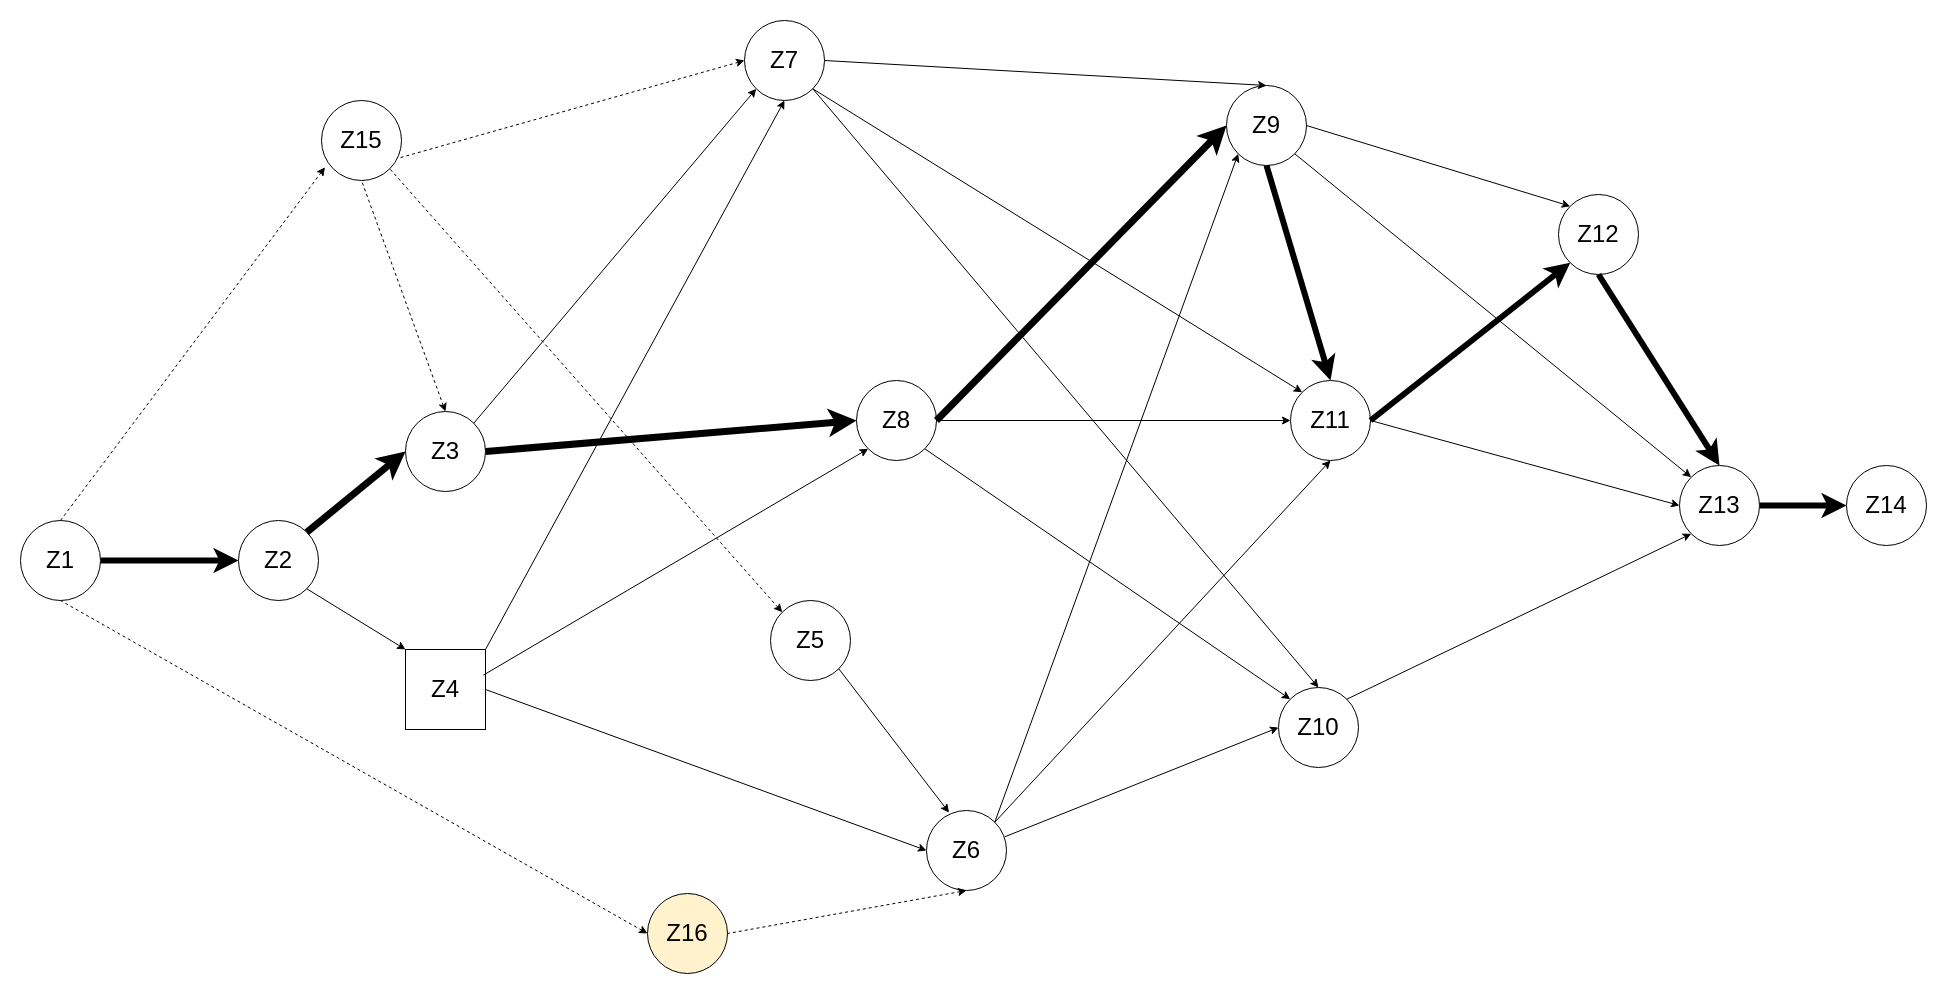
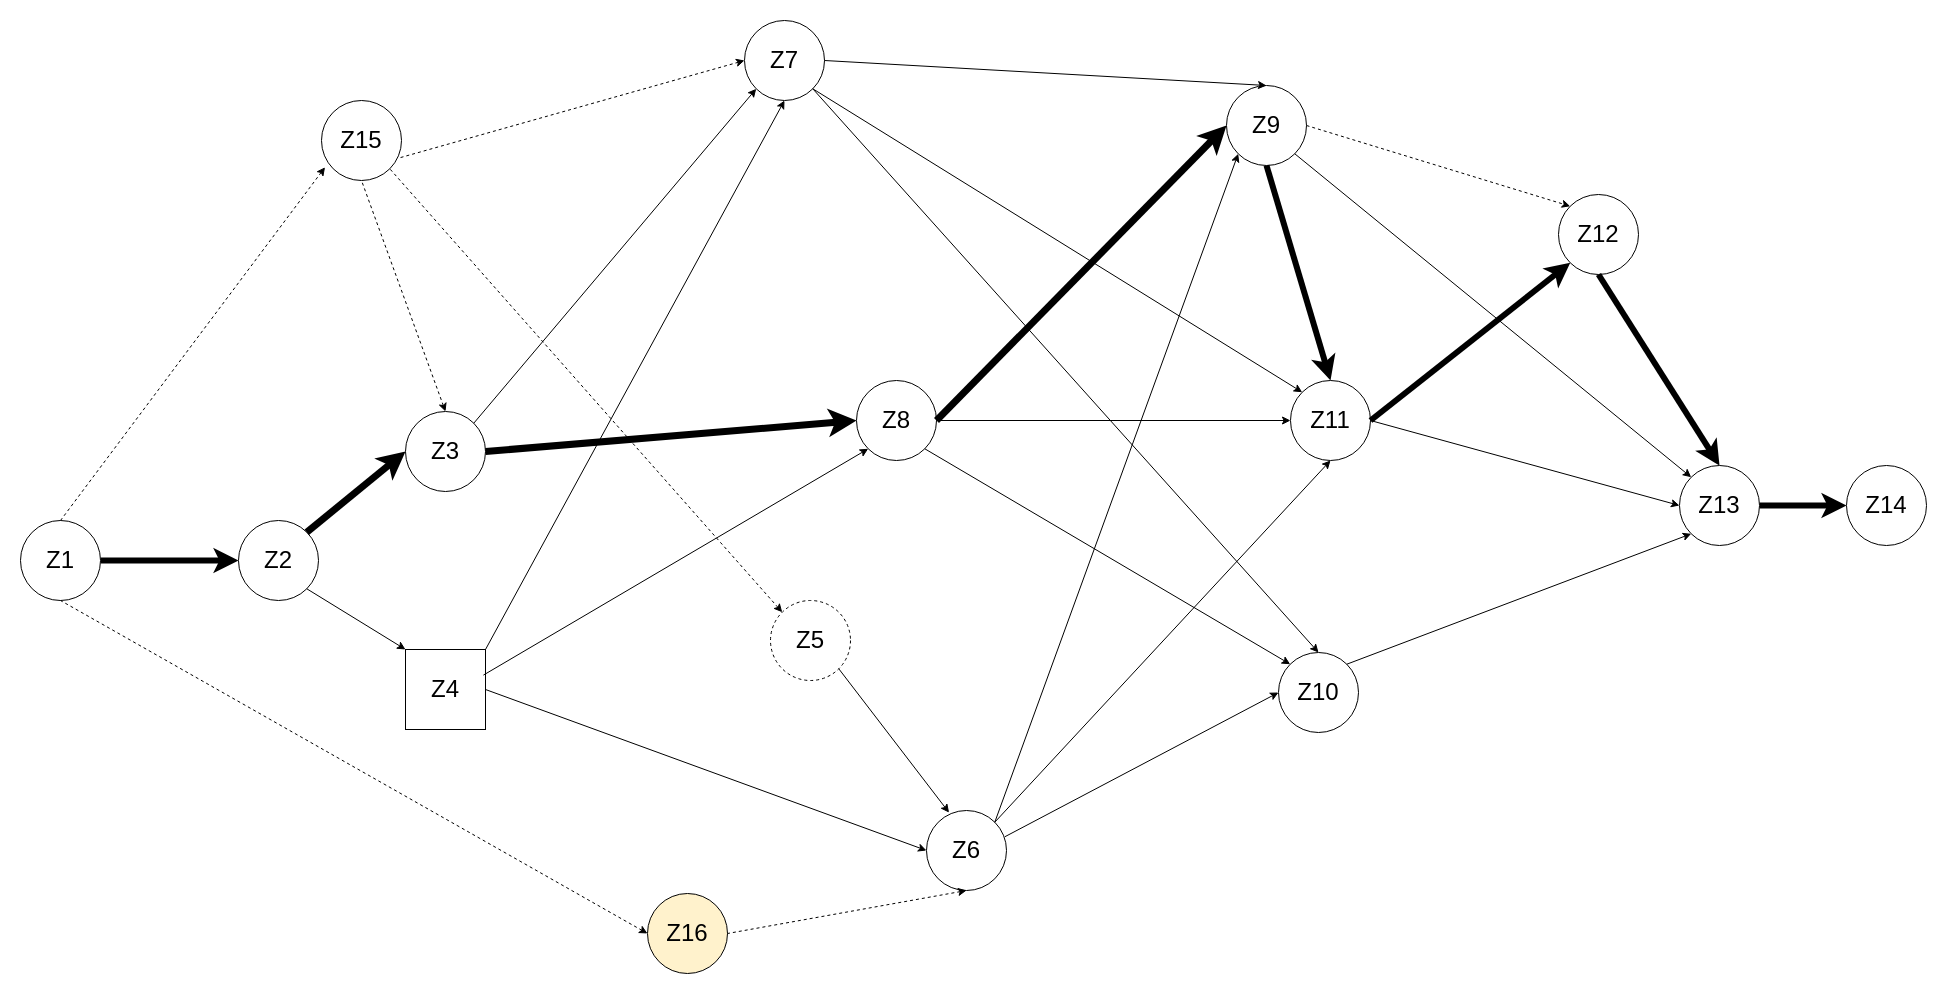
  <mxCell id="0" />
  <mxCell id="1" parent="0" />
  <mxCell id="2" style="edgeStyle=orthogonalEdgeStyle;rounded=0;orthogonalLoop=1;jettySize=auto;html=1;entryX=0;entryY=0.5;entryDx=0;entryDy=0;jumpSize=16;strokeWidth=6;" edge="1" parent="1" source="3" target="4"><mxGeometry relative="1" as="geometry" /></mxCell>
  <mxCell id="3" value="&lt;font style=&quot;font-size: 24px;&quot;&gt;Z1&lt;/font&gt;" style="ellipse;whiteSpace=wrap;html=1;aspect=fixed;" vertex="1" parent="1"><mxGeometry x="20" y="520" width="80" height="80" as="geometry" /></mxCell>
  <mxCell id="4" value="&lt;span style=&quot;font-size: 24px;&quot;&gt;Z2&lt;/span&gt;" style="ellipse;whiteSpace=wrap;html=1;aspect=fixed;" vertex="1" parent="1"><mxGeometry x="238" y="520" width="80" height="80" as="geometry" /></mxCell>
  <mxCell id="5" value="&lt;span style=&quot;font-size: 24px;&quot;&gt;Z4&lt;/span&gt;" style="whiteSpace=wrap;html=1;aspect=fixed;rounded=0;" vertex="1" parent="1"><mxGeometry x="405" y="649" width="80" height="80" as="geometry" /></mxCell>
  <mxCell id="6" value="&lt;span style=&quot;font-size: 24px;&quot;&gt;Z3&lt;/span&gt;" style="ellipse;whiteSpace=wrap;html=1;aspect=fixed;" vertex="1" parent="1"><mxGeometry x="405" y="411" width="80" height="80" as="geometry" /></mxCell>
  <mxCell id="7" value="&lt;span style=&quot;font-size: 24px;&quot;&gt;Z7&lt;/span&gt;" style="ellipse;whiteSpace=wrap;html=1;aspect=fixed;" vertex="1" parent="1"><mxGeometry x="744" y="20" width="80" height="80" as="geometry" /></mxCell>
  <mxCell id="8" value="&lt;span style=&quot;font-size: 24px;&quot;&gt;Z8&lt;/span&gt;" style="ellipse;whiteSpace=wrap;html=1;aspect=fixed;" vertex="1" parent="1"><mxGeometry x="856" y="380" width="80" height="80" as="geometry" /></mxCell>
  <mxCell id="9" value="&lt;span style=&quot;font-size: 24px;&quot;&gt;Z6&lt;/span&gt;" style="ellipse;whiteSpace=wrap;html=1;aspect=fixed;" vertex="1" parent="1"><mxGeometry x="926" y="810" width="80" height="80" as="geometry" /></mxCell>
- <mxCell id="10" value="&lt;span style=&quot;font-size: 24px;&quot;&gt;Z5&lt;/span&gt;" style="ellipse;whiteSpace=wrap;html=1;aspect=fixed;" vertex="1" parent="1"><mxGeometry x="770" y="600" width="80" height="80" as="geometry" /></mxCell>
+ <mxCell id="10" value="&lt;span style=&quot;font-size: 24px;&quot;&gt;Z5&lt;/span&gt;" style="ellipse;whiteSpace=wrap;html=1;aspect=fixed;dashed=1;" vertex="1" parent="1"><mxGeometry x="770" y="600" width="80" height="80" as="geometry" /></mxCell>
  <mxCell id="11" value="&lt;span style=&quot;font-size: 24px;&quot;&gt;Z11&lt;/span&gt;" style="ellipse;whiteSpace=wrap;html=1;aspect=fixed;" vertex="1" parent="1"><mxGeometry x="1290" y="380" width="80" height="80" as="geometry" /></mxCell>
  <mxCell id="12" value="&lt;span style=&quot;font-size: 24px;&quot;&gt;Z9&lt;/span&gt;" style="ellipse;whiteSpace=wrap;html=1;aspect=fixed;" vertex="1" parent="1"><mxGeometry x="1226" y="85" width="80" height="80" as="geometry" /></mxCell>
  <mxCell id="13" value="&lt;span style=&quot;font-size: 24px;&quot;&gt;Z15&lt;/span&gt;" style="ellipse;whiteSpace=wrap;html=1;aspect=fixed;" vertex="1" parent="1"><mxGeometry x="321" y="100" width="80" height="80" as="geometry" /></mxCell>
  <mxCell id="14" style="edgeStyle=orthogonalEdgeStyle;rounded=0;orthogonalLoop=1;jettySize=auto;html=1;entryX=0;entryY=0.5;entryDx=0;entryDy=0;strokeWidth=6;" edge="1" parent="1" source="15" target="18"><mxGeometry relative="1" as="geometry" /></mxCell>
  <mxCell id="15" value="&lt;span style=&quot;font-size: 24px;&quot;&gt;Z13&lt;/span&gt;" style="ellipse;whiteSpace=wrap;html=1;aspect=fixed;" vertex="1" parent="1"><mxGeometry x="1679" y="465" width="80" height="80" as="geometry" /></mxCell>
  <mxCell id="16" value="&lt;span style=&quot;font-size: 24px;&quot;&gt;Z12&lt;/span&gt;" style="ellipse;whiteSpace=wrap;html=1;aspect=fixed;" vertex="1" parent="1"><mxGeometry x="1558" y="194" width="80" height="80" as="geometry" /></mxCell>
- <mxCell id="17" value="&lt;span style=&quot;font-size: 24px;&quot;&gt;Z10&lt;/span&gt;" style="ellipse;whiteSpace=wrap;html=1;aspect=fixed;" vertex="1" parent="1"><mxGeometry x="1278" y="687" width="80" height="80" as="geometry" /></mxCell>
+ <mxCell id="17" value="&lt;span style=&quot;font-size: 24px;&quot;&gt;Z10&lt;/span&gt;" style="ellipse;whiteSpace=wrap;html=1;aspect=fixed;" vertex="1" parent="1"><mxGeometry x="1278" y="652" width="80" height="80" as="geometry" /></mxCell>
  <mxCell id="18" value="&lt;span style=&quot;font-size: 24px;&quot;&gt;Z14&lt;/span&gt;" style="ellipse;whiteSpace=wrap;html=1;aspect=fixed;" vertex="1" parent="1"><mxGeometry x="1846" y="465" width="80" height="80" as="geometry" /></mxCell>
  <mxCell id="19" value="&lt;span style=&quot;font-size: 24px;&quot;&gt;Z16&lt;/span&gt;" style="ellipse;whiteSpace=wrap;html=1;aspect=fixed;fillColor=#fff2cc;" vertex="1" parent="1"><mxGeometry x="647" y="893" width="80" height="80" as="geometry" /></mxCell>
  <mxCell id="20" value="" style="endArrow=classic;html=1;rounded=0;exitX=1;exitY=0;exitDx=0;exitDy=0;entryX=0;entryY=0.5;entryDx=0;entryDy=0;strokeWidth=7;" edge="1" parent="1" source="4" target="6"><mxGeometry width="50" height="50" relative="1" as="geometry"><mxPoint x="313" y="532" as="sourcePoint" /><mxPoint x="363" y="482" as="targetPoint" /></mxGeometry></mxCell>
  <mxCell id="21" value="" style="endArrow=classic;html=1;rounded=0;exitX=1;exitY=1;exitDx=0;exitDy=0;entryX=0;entryY=0;entryDx=0;entryDy=0;" edge="1" parent="1" source="4" target="5"><mxGeometry width="50" height="50" relative="1" as="geometry"><mxPoint x="348" y="629" as="sourcePoint" /><mxPoint x="398" y="579" as="targetPoint" /></mxGeometry></mxCell>
  <mxCell id="22" value="" style="endArrow=none;dashed=1;html=1;rounded=0;entryX=0.5;entryY=1;entryDx=0;entryDy=0;exitX=0.5;exitY=0;exitDx=0;exitDy=0;startArrow=classic;startFill=1;" edge="1" parent="1" source="6" target="13"><mxGeometry width="50" height="50" relative="1" as="geometry"><mxPoint x="616" y="437" as="sourcePoint" /><mxPoint x="423" y="288" as="targetPoint" /></mxGeometry></mxCell>
  <mxCell id="23" value="" style="endArrow=classic;html=1;rounded=0;exitX=1;exitY=0;exitDx=0;exitDy=0;entryX=0;entryY=1;entryDx=0;entryDy=0;" edge="1" parent="1" source="6" target="7"><mxGeometry width="50" height="50" relative="1" as="geometry"><mxPoint x="580" y="354" as="sourcePoint" /><mxPoint x="679" y="273" as="targetPoint" /></mxGeometry></mxCell>
  <mxCell id="24" value="" style="endArrow=none;dashed=1;html=1;rounded=0;entryX=0.971;entryY=0.718;entryDx=0;entryDy=0;exitX=0;exitY=0.5;exitDx=0;exitDy=0;entryPerimeter=0;startArrow=classic;startFill=1;" edge="1" parent="1" source="7" target="13"><mxGeometry width="50" height="50" relative="1" as="geometry"><mxPoint x="536" y="255" as="sourcePoint" /><mxPoint x="512" y="81" as="targetPoint" /></mxGeometry></mxCell>
  <mxCell id="25" value="" style="endArrow=none;dashed=1;html=1;rounded=0;entryX=1;entryY=1;entryDx=0;entryDy=0;exitX=0;exitY=0;exitDx=0;exitDy=0;startArrow=classic;startFill=1;" edge="1" parent="1" source="10" target="13"><mxGeometry width="50" height="50" relative="1" as="geometry"><mxPoint x="489" y="280" as="sourcePoint" /><mxPoint x="315" y="258" as="targetPoint" /></mxGeometry></mxCell>
  <mxCell id="26" value="" style="endArrow=classic;html=1;rounded=0;exitX=1;exitY=0.5;exitDx=0;exitDy=0;entryX=0;entryY=0.5;entryDx=0;entryDy=0;" edge="1" parent="1" source="5" target="9"><mxGeometry width="50" height="50" relative="1" as="geometry"><mxPoint x="572" y="737" as="sourcePoint" /><mxPoint x="806" y="650" as="targetPoint" /></mxGeometry></mxCell>
  <mxCell id="27" value="" style="endArrow=classic;html=1;rounded=0;exitX=1;exitY=1;exitDx=0;exitDy=0;entryX=0.282;entryY=0.026;entryDx=0;entryDy=0;entryPerimeter=0;" edge="1" parent="1" source="10" target="9"><mxGeometry width="50" height="50" relative="1" as="geometry"><mxPoint x="811" y="552" as="sourcePoint" /><mxPoint x="910" y="471" as="targetPoint" /></mxGeometry></mxCell>
  <mxCell id="28" value="" style="endArrow=none;dashed=1;html=1;rounded=0;entryX=1;entryY=0.5;entryDx=0;entryDy=0;exitX=0.5;exitY=1;exitDx=0;exitDy=0;startArrow=classic;startFill=1;" edge="1" parent="1" source="9" target="19"><mxGeometry width="50" height="50" relative="1" as="geometry"><mxPoint x="577" y="830" as="sourcePoint" /><mxPoint x="371" y="523" as="targetPoint" /></mxGeometry></mxCell>
  <mxCell id="29" value="" style="endArrow=classic;html=1;rounded=0;exitX=1;exitY=0;exitDx=0;exitDy=0;entryX=0.5;entryY=1;entryDx=0;entryDy=0;" edge="1" parent="1" source="5" target="7"><mxGeometry width="50" height="50" relative="1" as="geometry"><mxPoint x="520" y="539" as="sourcePoint" /><mxPoint x="692" y="380" as="targetPoint" /></mxGeometry></mxCell>
  <mxCell id="30" value="" style="endArrow=classic;html=1;rounded=0;exitX=0.974;exitY=0.32;exitDx=0;exitDy=0;entryX=0;entryY=1;entryDx=0;entryDy=0;exitPerimeter=0;" edge="1" parent="1" source="5" target="8"><mxGeometry width="50" height="50" relative="1" as="geometry"><mxPoint x="621" y="565" as="sourcePoint" /><mxPoint x="892" y="194" as="targetPoint" /></mxGeometry></mxCell>
  <mxCell id="31" value="" style="endArrow=classic;html=1;rounded=0;exitX=1;exitY=0.5;exitDx=0;exitDy=0;entryX=0;entryY=0.5;entryDx=0;entryDy=0;strokeWidth=7;" edge="1" parent="1" source="6" target="8"><mxGeometry width="50" height="50" relative="1" as="geometry"><mxPoint x="540" y="416" as="sourcePoint" /><mxPoint x="857" y="162" as="targetPoint" /></mxGeometry></mxCell>
  <mxCell id="32" value="" style="endArrow=classic;html=1;rounded=0;exitX=1;exitY=0;exitDx=0;exitDy=0;entryX=0;entryY=1;entryDx=0;entryDy=0;" edge="1" parent="1" source="9" target="12"><mxGeometry width="50" height="50" relative="1" as="geometry"><mxPoint x="894" y="544" as="sourcePoint" /><mxPoint x="1211" y="290" as="targetPoint" /></mxGeometry></mxCell>
  <mxCell id="33" value="" style="endArrow=classic;html=1;rounded=0;exitX=1;exitY=0.5;exitDx=0;exitDy=0;entryX=0.5;entryY=0;entryDx=0;entryDy=0;" edge="1" parent="1" source="7" target="12"><mxGeometry width="50" height="50" relative="1" as="geometry"><mxPoint x="917" y="387" as="sourcePoint" /><mxPoint x="1044" y="274" as="targetPoint" /></mxGeometry></mxCell>
  <mxCell id="34" value="" style="endArrow=classic;html=1;rounded=0;exitX=1;exitY=0.5;exitDx=0;exitDy=0;entryX=0;entryY=0.5;entryDx=0;entryDy=0;strokeWidth=7;" edge="1" parent="1" source="8" target="12"><mxGeometry width="50" height="50" relative="1" as="geometry"><mxPoint x="878" y="512" as="sourcePoint" /><mxPoint x="1005" y="399" as="targetPoint" /></mxGeometry></mxCell>
  <mxCell id="35" value="" style="endArrow=classic;html=1;rounded=0;exitX=0.98;exitY=0.328;exitDx=0;exitDy=0;entryX=0;entryY=0.5;entryDx=0;entryDy=0;exitPerimeter=0;" edge="1" parent="1" source="9" target="17"><mxGeometry width="50" height="50" relative="1" as="geometry"><mxPoint x="1060" y="573" as="sourcePoint" /><mxPoint x="1187" y="460" as="targetPoint" /></mxGeometry></mxCell>
  <mxCell id="36" value="" style="endArrow=classic;html=1;rounded=0;exitX=1;exitY=1;exitDx=0;exitDy=0;entryX=0;entryY=0;entryDx=0;entryDy=0;" edge="1" parent="1" source="8" target="17"><mxGeometry width="50" height="50" relative="1" as="geometry"><mxPoint x="1074" y="444" as="sourcePoint" /><mxPoint x="1201" y="331" as="targetPoint" /></mxGeometry></mxCell>
  <mxCell id="37" value="" style="endArrow=classic;html=1;rounded=0;exitX=1;exitY=1;exitDx=0;exitDy=0;entryX=0.5;entryY=0;entryDx=0;entryDy=0;" edge="1" parent="1" source="7" target="17"><mxGeometry width="50" height="50" relative="1" as="geometry"><mxPoint x="817" y="307" as="sourcePoint" /><mxPoint x="944" y="194" as="targetPoint" /></mxGeometry></mxCell>
  <mxCell id="38" value="" style="endArrow=classic;html=1;rounded=0;exitX=1;exitY=0;exitDx=0;exitDy=0;entryX=0.5;entryY=1;entryDx=0;entryDy=0;" edge="1" parent="1" source="9" target="11"><mxGeometry width="50" height="50" relative="1" as="geometry"><mxPoint x="1003" y="819" as="sourcePoint" /><mxPoint x="1130" y="706" as="targetPoint" /></mxGeometry></mxCell>
  <mxCell id="39" value="" style="endArrow=classic;html=1;rounded=0;exitX=1;exitY=0.5;exitDx=0;exitDy=0;entryX=0;entryY=0.5;entryDx=0;entryDy=0;" edge="1" parent="1" source="8" target="11"><mxGeometry width="50" height="50" relative="1" as="geometry"><mxPoint x="1222" y="345" as="sourcePoint" /><mxPoint x="1349" y="232" as="targetPoint" /></mxGeometry></mxCell>
  <mxCell id="40" value="" style="endArrow=classic;html=1;rounded=0;exitX=1;exitY=1;exitDx=0;exitDy=0;entryX=0;entryY=0;entryDx=0;entryDy=0;" edge="1" parent="1" source="7" target="11"><mxGeometry width="50" height="50" relative="1" as="geometry"><mxPoint x="927" y="145" as="sourcePoint" /><mxPoint x="1054" y="32" as="targetPoint" /></mxGeometry></mxCell>
  <mxCell id="41" value="" style="endArrow=classic;html=1;rounded=0;exitX=0.5;exitY=1;exitDx=0;exitDy=0;entryX=0.5;entryY=0;entryDx=0;entryDy=0;strokeWidth=6;" edge="1" parent="1" source="12" target="11"><mxGeometry width="50" height="50" relative="1" as="geometry"><mxPoint x="1393" y="188" as="sourcePoint" /><mxPoint x="1520" y="75" as="targetPoint" /></mxGeometry></mxCell>
- <mxCell id="42" value="" style="endArrow=classic;html=1;rounded=0;exitX=1;exitY=0.5;exitDx=0;exitDy=0;entryX=0;entryY=0;entryDx=0;entryDy=0;" edge="1" parent="1" source="12" target="16"><mxGeometry width="50" height="50" relative="1" as="geometry"><mxPoint x="1391" y="140" as="sourcePoint" /><mxPoint x="1518" y="27" as="targetPoint" /></mxGeometry></mxCell>
+ <mxCell id="42" value="" style="endArrow=classic;html=1;rounded=0;exitX=1;exitY=0.5;exitDx=0;exitDy=0;entryX=0;entryY=0;entryDx=0;entryDy=0;dashed=1;" edge="1" parent="1" source="12" target="16"><mxGeometry width="50" height="50" relative="1" as="geometry"><mxPoint x="1391" y="140" as="sourcePoint" /><mxPoint x="1518" y="27" as="targetPoint" /></mxGeometry></mxCell>
  <mxCell id="43" value="" style="endArrow=classic;html=1;rounded=0;exitX=1;exitY=0.5;exitDx=0;exitDy=0;entryX=0;entryY=1;entryDx=0;entryDy=0;strokeWidth=6;" edge="1" parent="1" source="11" target="16"><mxGeometry width="50" height="50" relative="1" as="geometry"><mxPoint x="1499" y="360" as="sourcePoint" /><mxPoint x="1626" y="247" as="targetPoint" /></mxGeometry></mxCell>
  <mxCell id="44" value="" style="endArrow=classic;html=1;rounded=0;exitX=0.5;exitY=1;exitDx=0;exitDy=0;entryX=0.5;entryY=0;entryDx=0;entryDy=0;strokeWidth=6;" edge="1" parent="1" source="16" target="15"><mxGeometry width="50" height="50" relative="1" as="geometry"><mxPoint x="1546" y="578" as="sourcePoint" /><mxPoint x="1673" y="465" as="targetPoint" /></mxGeometry></mxCell>
  <mxCell id="45" value="" style="endArrow=classic;html=1;rounded=0;exitX=1;exitY=1;exitDx=0;exitDy=0;entryX=0;entryY=0;entryDx=0;entryDy=0;strokeWidth=1;" edge="1" parent="1" source="12" target="15"><mxGeometry width="50" height="50" relative="1" as="geometry"><mxPoint x="1394" y="255" as="sourcePoint" /><mxPoint x="1521" y="142" as="targetPoint" /></mxGeometry></mxCell>
  <mxCell id="46" value="" style="endArrow=classic;html=1;rounded=0;exitX=1;exitY=0.5;exitDx=0;exitDy=0;entryX=0;entryY=0.5;entryDx=0;entryDy=0;strokeWidth=1;" edge="1" parent="1" source="11" target="15"><mxGeometry width="50" height="50" relative="1" as="geometry"><mxPoint x="1636" y="558" as="sourcePoint" /><mxPoint x="1763" y="445" as="targetPoint" /></mxGeometry></mxCell>
  <mxCell id="47" value="" style="endArrow=classic;html=1;rounded=0;exitX=1;exitY=0;exitDx=0;exitDy=0;entryX=0;entryY=1;entryDx=0;entryDy=0;" edge="1" parent="1" source="17" target="15"><mxGeometry width="50" height="50" relative="1" as="geometry"><mxPoint x="1446" y="685" as="sourcePoint" /><mxPoint x="1573" y="572" as="targetPoint" /></mxGeometry></mxCell>
  <mxCell id="48" value="" style="endArrow=none;dashed=1;html=1;rounded=0;entryX=0.5;entryY=0;entryDx=0;entryDy=0;exitX=0.044;exitY=0.835;exitDx=0;exitDy=0;startArrow=classic;startFill=1;exitPerimeter=0;" edge="1" parent="1" source="13" target="3"><mxGeometry width="50" height="50" relative="1" as="geometry"><mxPoint x="135" y="319" as="sourcePoint" /><mxPoint x="-210" y="416" as="targetPoint" /></mxGeometry></mxCell>
  <mxCell id="49" value="" style="endArrow=none;dashed=1;html=1;rounded=0;entryX=0.5;entryY=1;entryDx=0;entryDy=0;exitX=0;exitY=0.5;exitDx=0;exitDy=0;startArrow=classic;startFill=1;" edge="1" parent="1" source="19" target="3"><mxGeometry width="50" height="50" relative="1" as="geometry"><mxPoint x="91" y="716" as="sourcePoint" /><mxPoint x="-254" y="813" as="targetPoint" /></mxGeometry></mxCell>
